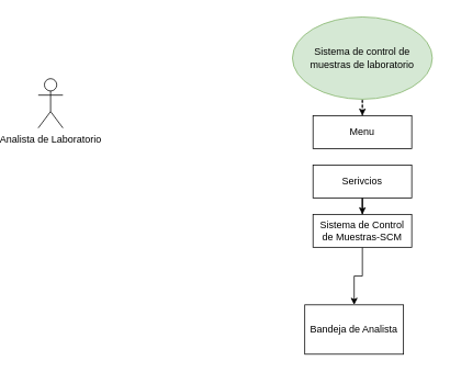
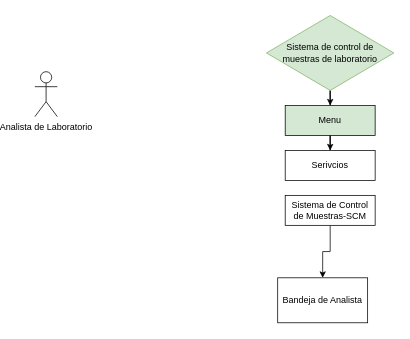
  <mxCell id="0" />
  <mxCell id="1" parent="0" />
- <mxCell id="2" value="" style="edgeStyle=orthogonalEdgeStyle;rounded=0;orthogonalLoop=1;jettySize=auto;html=1;dashed=1;" edge="1" parent="1" source="3" target="6"><mxGeometry relative="1" as="geometry" /></mxCell>
- <mxCell id="3" value="Sistema de control de muestras de laboratorio&lt;br&gt;" style="ellipse;whiteSpace=wrap;html=1;fillColor=#d5e8d4;strokeColor=#82b366;" vertex="1" parent="1"><mxGeometry x="329" y="20" width="170" height="100" as="geometry" /></mxCell>
+ <mxCell id="2" value="" style="edgeStyle=orthogonalEdgeStyle;rounded=0;orthogonalLoop=1;jettySize=auto;html=1;" edge="1" parent="1" source="3" target="6"><mxGeometry relative="1" as="geometry" /></mxCell>
+ <mxCell id="3" value="Sistema de control de muestras de laboratorio&lt;br&gt;" style="rhombus;whiteSpace=wrap;html=1;fillColor=#d5e8d4;strokeColor=#82b366;" vertex="1" parent="1"><mxGeometry x="329" y="20" width="170" height="100" as="geometry" /></mxCell>
  <mxCell id="4" value="Analista de Laboratorio" style="shape=umlActor;verticalLabelPosition=bottom;verticalAlign=top;html=1;outlineConnect=0;" vertex="1" parent="1"><mxGeometry x="20" y="95" width="30" height="60" as="geometry" /></mxCell>
- <mxCell id="6" value="Menu&lt;br&gt;" style="whiteSpace=wrap;html=1;" vertex="1" parent="1"><mxGeometry x="354" y="140" width="120" height="40" as="geometry" /></mxCell>
- <mxCell id="7" value="" style="edgeStyle=orthogonalEdgeStyle;rounded=0;orthogonalLoop=1;jettySize=auto;html=1;" edge="1" parent="1" source="8" target="10"><mxGeometry relative="1" as="geometry" /></mxCell>
+ <mxCell id="5" value="" style="edgeStyle=orthogonalEdgeStyle;rounded=0;orthogonalLoop=1;jettySize=auto;html=1;" edge="1" parent="1" source="6" target="8"><mxGeometry relative="1" as="geometry" /></mxCell>
+ <mxCell id="6" value="Menu&lt;br&gt;" style="whiteSpace=wrap;html=1;fillColor=#d5e8d4;" vertex="1" parent="1"><mxGeometry x="354" y="140" width="120" height="40" as="geometry" /></mxCell>
  <mxCell id="8" value="Serivcios" style="whiteSpace=wrap;html=1;" vertex="1" parent="1"><mxGeometry x="354" y="200" width="120" height="40" as="geometry" /></mxCell>
  <mxCell id="9" value="" style="edgeStyle=orthogonalEdgeStyle;rounded=0;orthogonalLoop=1;jettySize=auto;html=1;" edge="1" parent="1" source="10" target="11"><mxGeometry relative="1" as="geometry" /></mxCell>
  <mxCell id="10" value="Sistema de Control de Muestras-SCM" style="whiteSpace=wrap;html=1;" vertex="1" parent="1"><mxGeometry x="354" y="260" width="120" height="40" as="geometry" /></mxCell>
  <mxCell id="11" value="Bandeja de Analista" style="whiteSpace=wrap;html=1;" vertex="1" parent="1"><mxGeometry x="344" y="370" width="120" height="60" as="geometry" /></mxCell>
